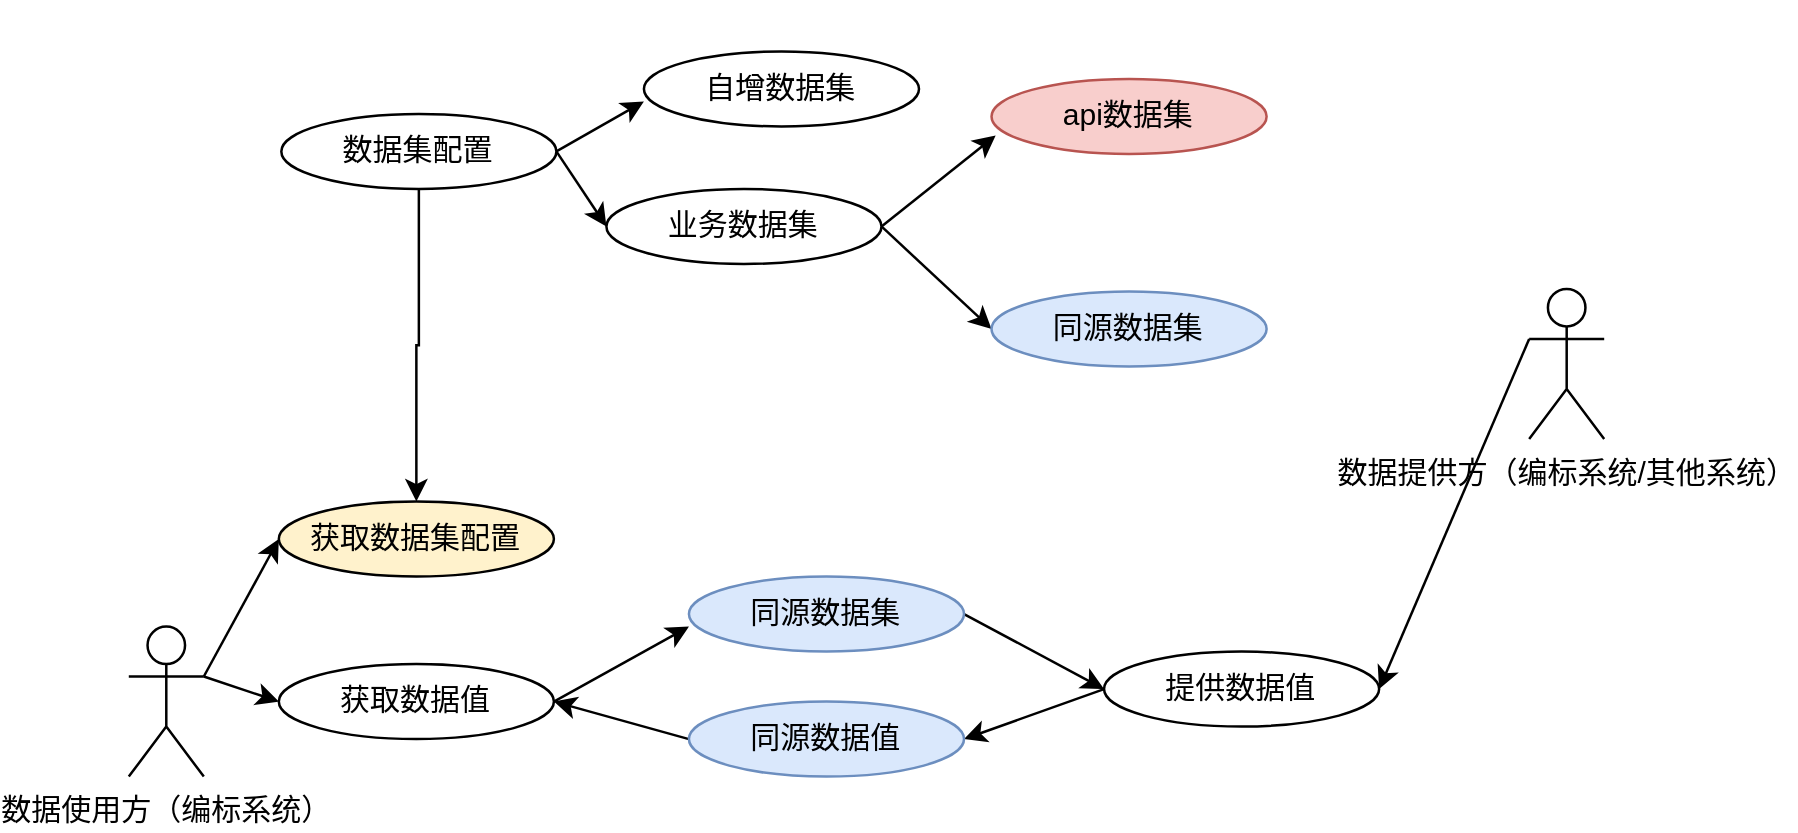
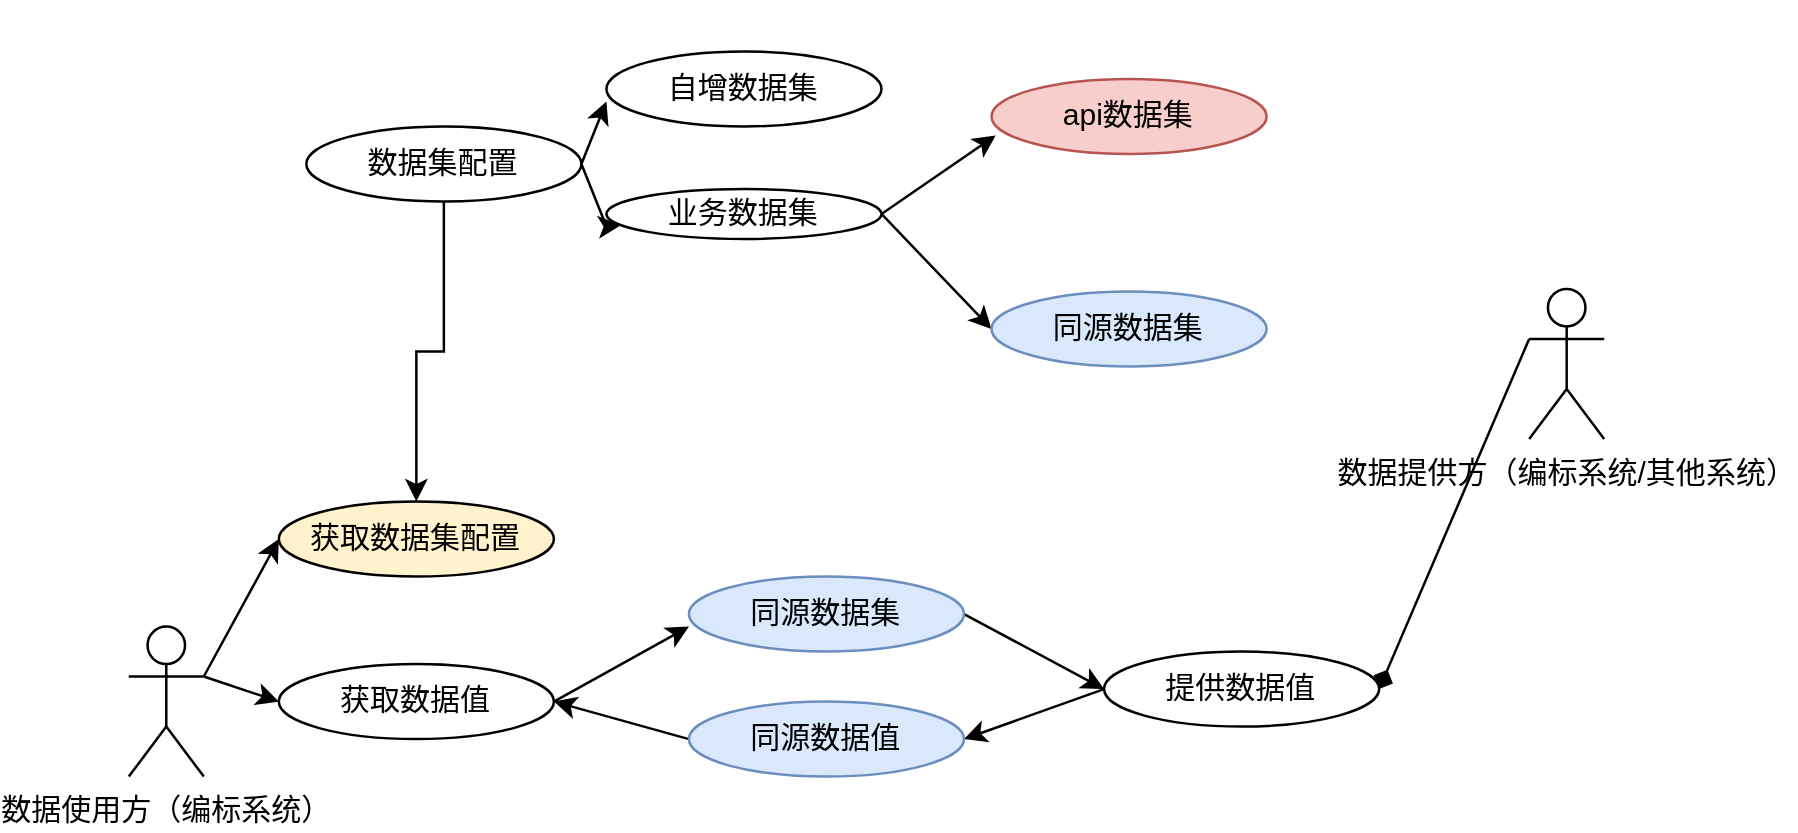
  <mxCell id="0" />
  <mxCell id="1" parent="0" />
  <mxCell id="2" style="rounded=0;orthogonalLoop=1;jettySize=auto;html=1;exitX=1;exitY=0.333;exitDx=0;exitDy=0;exitPerimeter=0;entryX=0;entryY=0.5;entryDx=0;entryDy=0;" edge="1" parent="1" source="4" target="25"><mxGeometry relative="1" as="geometry" /></mxCell>
  <mxCell id="3" style="rounded=0;orthogonalLoop=1;jettySize=auto;html=1;exitX=1;exitY=0.333;exitDx=0;exitDy=0;exitPerimeter=0;entryX=0;entryY=0.5;entryDx=0;entryDy=0;" edge="1" parent="1" source="4" target="14"><mxGeometry relative="1" as="geometry" /></mxCell>
  <mxCell id="4" value="数据使用方（编标系统）" style="shape=umlActor;verticalLabelPosition=bottom;verticalAlign=top;html=1;" vertex="1" parent="1"><mxGeometry x="20" y="250" width="30" height="60" as="geometry" /></mxCell>
  <mxCell id="5" style="rounded=0;orthogonalLoop=1;jettySize=auto;html=1;exitX=1;exitY=0.5;exitDx=0;exitDy=0;" edge="1" parent="1" source="7" target="10"><mxGeometry relative="1" as="geometry"><Array as="points"><mxPoint x="211" y="90" /></Array></mxGeometry></mxCell>
  <mxCell id="6" style="edgeStyle=orthogonalEdgeStyle;rounded=0;orthogonalLoop=1;jettySize=auto;html=1;exitX=0.5;exitY=1;exitDx=0;exitDy=0;entryX=0.5;entryY=0;entryDx=0;entryDy=0;" edge="1" parent="1" source="7" target="25"><mxGeometry relative="1" as="geometry" /></mxCell>
- <mxCell id="7" value="数据集配置" style="ellipse;whiteSpace=wrap;html=1;" vertex="1" parent="1"><mxGeometry x="81" y="45" width="110" height="30" as="geometry" /></mxCell>
- <mxCell id="8" value="自增数据集" style="ellipse;whiteSpace=wrap;html=1;" vertex="1" parent="1"><mxGeometry x="226" y="20" width="110" height="30" as="geometry" /></mxCell>
+ <mxCell id="7" value="数据集配置" style="ellipse;whiteSpace=wrap;html=1;" vertex="1" parent="1"><mxGeometry x="91" y="50" width="110" height="30" as="geometry" /></mxCell>
+ <mxCell id="8" value="自增数据集" style="ellipse;whiteSpace=wrap;html=1;" vertex="1" parent="1"><mxGeometry x="211" y="20" width="110" height="30" as="geometry" /></mxCell>
  <mxCell id="9" style="rounded=0;orthogonalLoop=1;jettySize=auto;html=1;exitX=1;exitY=0.5;exitDx=0;exitDy=0;entryX=0;entryY=0.5;entryDx=0;entryDy=0;" edge="1" parent="1" source="10" target="12"><mxGeometry relative="1" as="geometry" /></mxCell>
- <mxCell id="10" value="业务数据集" style="ellipse;whiteSpace=wrap;html=1;" vertex="1" parent="1"><mxGeometry x="211" y="75" width="110" height="30" as="geometry" /></mxCell>
+ <mxCell id="10" value="业务数据集" style="ellipse;whiteSpace=wrap;html=1;" vertex="1" parent="1"><mxGeometry x="211" y="75" width="110" height="20" as="geometry" /></mxCell>
  <mxCell id="11" value="api数据集" style="ellipse;whiteSpace=wrap;html=1;fillColor=#f8cecc;strokeColor=#b85450;" vertex="1" parent="1"><mxGeometry x="365" y="31" width="110" height="30" as="geometry" /></mxCell>
  <mxCell id="12" value="同源数据集" style="ellipse;whiteSpace=wrap;html=1;fillColor=#dae8fc;strokeColor=#6c8ebf;" vertex="1" parent="1"><mxGeometry x="365" y="116" width="110" height="30" as="geometry" /></mxCell>
  <mxCell id="13" style="rounded=0;orthogonalLoop=1;jettySize=auto;html=1;exitX=1;exitY=0.5;exitDx=0;exitDy=0;entryX=0.015;entryY=0.754;entryDx=0;entryDy=0;entryPerimeter=0;" edge="1" parent="1" source="10" target="11"><mxGeometry relative="1" as="geometry" /></mxCell>
  <mxCell id="14" value="获取数据值" style="ellipse;whiteSpace=wrap;html=1;" vertex="1" parent="1"><mxGeometry x="80" y="265" width="110" height="30" as="geometry" /></mxCell>
  <mxCell id="15" style="rounded=0;orthogonalLoop=1;jettySize=auto;html=1;exitX=1;exitY=0.5;exitDx=0;exitDy=0;entryX=0;entryY=0.5;entryDx=0;entryDy=0;" edge="1" parent="1" source="16" target="21"><mxGeometry relative="1" as="geometry" /></mxCell>
  <mxCell id="16" value="同源数据集" style="ellipse;whiteSpace=wrap;html=1;fillColor=#dae8fc;strokeColor=#6c8ebf;" vertex="1" parent="1"><mxGeometry x="244" y="230" width="110" height="30" as="geometry" /></mxCell>
  <mxCell id="17" style="rounded=0;orthogonalLoop=1;jettySize=auto;html=1;exitX=1;exitY=0.5;exitDx=0;exitDy=0;entryX=0;entryY=0.667;entryDx=0;entryDy=0;entryPerimeter=0;" edge="1" parent="1" source="14" target="16"><mxGeometry relative="1" as="geometry" /></mxCell>
- <mxCell id="18" style="rounded=0;orthogonalLoop=1;jettySize=auto;html=1;exitX=0;exitY=0.333;exitDx=0;exitDy=0;exitPerimeter=0;entryX=1;entryY=0.5;entryDx=0;entryDy=0;" edge="1" parent="1" source="19" target="21"><mxGeometry relative="1" as="geometry" /></mxCell>
+ <mxCell id="18" style="rounded=0;orthogonalLoop=1;jettySize=auto;html=1;exitX=0;exitY=0.333;exitDx=0;exitDy=0;exitPerimeter=0;entryX=1;entryY=0.5;entryDx=0;entryDy=0;endArrow=diamond;" edge="1" parent="1" source="19" target="21"><mxGeometry relative="1" as="geometry" /></mxCell>
  <mxCell id="19" value="数据提供方（编标系统/其他系统）" style="shape=umlActor;verticalLabelPosition=bottom;verticalAlign=top;html=1;" vertex="1" parent="1"><mxGeometry x="580" y="115" width="30" height="60" as="geometry" /></mxCell>
  <mxCell id="20" style="rounded=0;orthogonalLoop=1;jettySize=auto;html=1;exitX=0;exitY=0.5;exitDx=0;exitDy=0;entryX=1;entryY=0.5;entryDx=0;entryDy=0;" edge="1" parent="1" source="21" target="24"><mxGeometry relative="1" as="geometry" /></mxCell>
  <mxCell id="21" value="提供数据值" style="ellipse;whiteSpace=wrap;html=1;" vertex="1" parent="1"><mxGeometry x="410" y="260" width="110" height="30" as="geometry" /></mxCell>
  <mxCell id="22" style="rounded=0;orthogonalLoop=1;jettySize=auto;html=1;exitX=1;exitY=0.5;exitDx=0;exitDy=0;entryX=0;entryY=0.667;entryDx=0;entryDy=0;entryPerimeter=0;" edge="1" parent="1" source="7" target="8"><mxGeometry relative="1" as="geometry" /></mxCell>
  <mxCell id="23" style="rounded=0;orthogonalLoop=1;jettySize=auto;html=1;exitX=0;exitY=0.5;exitDx=0;exitDy=0;" edge="1" parent="1" source="24"><mxGeometry relative="1" as="geometry"><mxPoint x="190" y="280" as="targetPoint" /></mxGeometry></mxCell>
  <mxCell id="24" value="同源数据值" style="ellipse;whiteSpace=wrap;html=1;fillColor=#dae8fc;strokeColor=#6c8ebf;" vertex="1" parent="1"><mxGeometry x="244" y="280" width="110" height="30" as="geometry" /></mxCell>
  <mxCell id="25" value="获取数据集配置" style="ellipse;whiteSpace=wrap;html=1;fillColor=#fff2cc;" vertex="1" parent="1"><mxGeometry x="80" y="200" width="110" height="30" as="geometry" /></mxCell>
